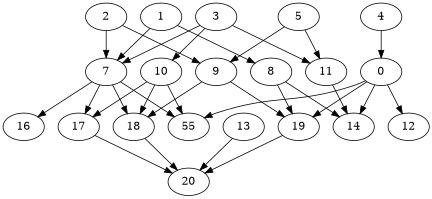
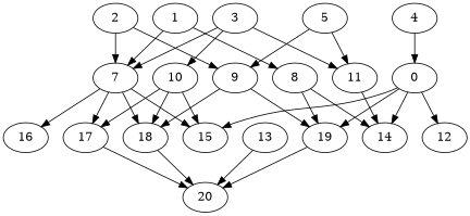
  digraph {
    node [alpha=0.15]
    1 [alpha=0.06 expect_size=9903104]
    7 [expect_size=43915264]
    8 [alpha=0.01 expect_size=15962112]
-   15 [alpha=0.14 expect_size=51151872 label=55]
+   15 [alpha=0.14 expect_size=51151872]
    16 [expect_size=14895104]
    17 [alpha=0.02 expect_size=41908224]
    18 [expect_size=31078400]
    14 [alpha=0.04 expect_size=7483392]
    19 [alpha=0.16 expect_size=34594816]
    20 [alpha=0.03 expect_size=10892288]
    2 [expect_size=46664704]
    9 [alpha=0.10 expect_size=20104192]
    3 [alpha=0.02 expect_size=22909952]
    10 [alpha=0.02 expect_size=30707712]
    11 [alpha=0.12 expect_size=46754816]
    13 [alpha=0.10 expect_size=49881088]
    4 [alpha=0.19 expect_size=7132160]
    n18 [alpha=0.11 expect_size=48563200 label=0]
    12 [alpha=0.18 expect_size=13320192]
    5 [alpha=0.05 expect_size=41986048]
    1 -> 7
    1 -> 8
    7 -> 15
    7 -> 16
    7 -> 17
    7 -> 18
    8 -> 14
    8 -> 19
    17 -> 20
    18 -> 20
    19 -> 20
    2 -> 7
    2 -> 9
    9 -> 18
    9 -> 19
    3 -> 7
    3 -> 10
    3 -> 11
    10 -> 15
    10 -> 17
    10 -> 18
    11 -> 14
    13 -> 20
    4 -> n18
    n18 -> 15
    n18 -> 14
    n18 -> 19
    n18 -> 12
    5 -> 9
    5 -> 11
  }
